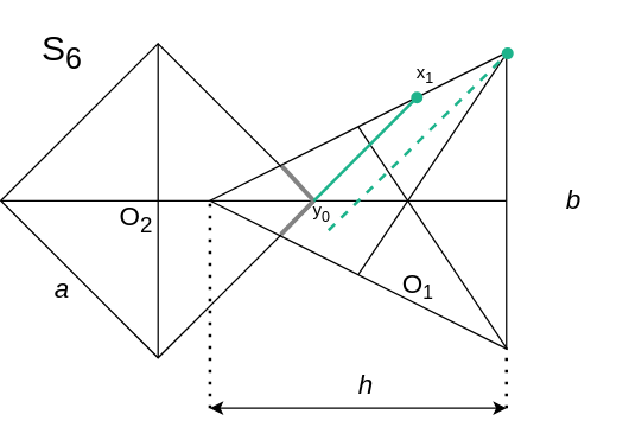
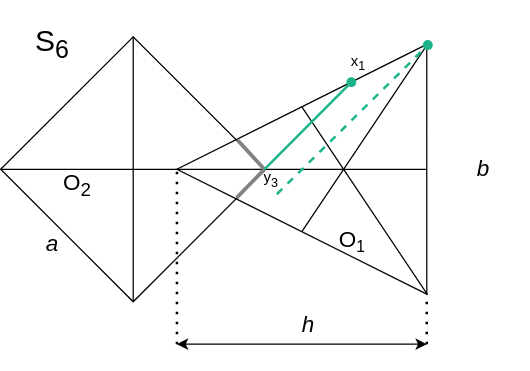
  <mxCell id="0" />
  <mxCell id="1" parent="0" />
  <mxCell id="2" value="" style="triangle;whiteSpace=wrap;html=1;fillColor=none;rotation=-180;" parent="1" vertex="1"><mxGeometry x="140" y="35" width="200" height="200" as="geometry" /></mxCell>
  <mxCell id="3" value="" style="endArrow=none;html=1;rounded=0;startArrow=none;startFill=0;endFill=0;" parent="1" edge="1"><mxGeometry width="50" height="50" relative="1" as="geometry"><mxPoint x="210" y="135" as="sourcePoint" /><mxPoint x="340" y="135" as="targetPoint" /></mxGeometry></mxCell>
  <mxCell id="4" value="" style="whiteSpace=wrap;html=1;aspect=fixed;fillColor=none;rotation=45;" parent="1" vertex="1"><mxGeometry x="30" y="60" width="150" height="150" as="geometry" /></mxCell>
  <mxCell id="5" value="" style="endArrow=none;html=1;rounded=0;entryX=0.5;entryY=1;entryDx=0;entryDy=0;exitX=-0.003;exitY=-0.002;exitDx=0;exitDy=0;exitPerimeter=0;" parent="1" source="2" target="2" edge="1"><mxGeometry width="50" height="50" relative="1" as="geometry"><mxPoint x="250" y="335" as="sourcePoint" /><mxPoint x="300" y="285" as="targetPoint" /></mxGeometry></mxCell>
  <mxCell id="6" value="" style="endArrow=none;html=1;rounded=0;exitX=0.5;exitY=0;exitDx=0;exitDy=0;entryX=-0.001;entryY=0.998;entryDx=0;entryDy=0;entryPerimeter=0;" parent="1" source="2" target="2" edge="1"><mxGeometry width="50" height="50" relative="1" as="geometry"><mxPoint x="320" y="175" as="sourcePoint" /><mxPoint x="370" y="125" as="targetPoint" /></mxGeometry></mxCell>
  <mxCell id="7" value="" style="endArrow=none;html=1;rounded=0;exitX=0;exitY=1;exitDx=0;exitDy=0;entryX=1;entryY=0;entryDx=0;entryDy=0;" parent="1" source="4" target="4" edge="1"><mxGeometry width="50" height="50" relative="1" as="geometry"><mxPoint x="150" y="185" as="sourcePoint" /><mxPoint x="200" y="135" as="targetPoint" /></mxGeometry></mxCell>
  <mxCell id="8" value="" style="endArrow=none;html=1;rounded=0;exitX=0;exitY=0;exitDx=0;exitDy=0;entryX=1;entryY=1;entryDx=0;entryDy=0;" parent="1" source="4" target="4" edge="1"><mxGeometry width="50" height="50" relative="1" as="geometry"><mxPoint x="10" y="125" as="sourcePoint" /><mxPoint x="60" y="75" as="targetPoint" /></mxGeometry></mxCell>
  <mxCell id="9" value="&lt;span style=&quot;font-size: 24px&quot;&gt;S&lt;sub&gt;6&lt;/sub&gt;&lt;/span&gt;" style="text;html=1;align=center;verticalAlign=middle;resizable=0;points=[];autosize=1;strokeColor=none;fillColor=none;" parent="1" vertex="1"><mxGeometry x="20" y="20" width="40" height="30" as="geometry" /></mxCell>
- <mxCell id="10" value="&lt;font style=&quot;font-size: 18px&quot;&gt;O&lt;sub&gt;2&lt;/sub&gt;&lt;/font&gt;" style="text;html=1;align=center;verticalAlign=middle;resizable=0;points=[];autosize=1;strokeColor=none;fillColor=none;fontSize=24;" parent="1" vertex="1"><mxGeometry x="70" y="125" width="40" height="40" as="geometry" /></mxCell>
+ <mxCell id="10" value="&lt;font style=&quot;font-size: 18px&quot;&gt;O&lt;sub&gt;2&lt;/sub&gt;&lt;/font&gt;" style="text;html=1;align=center;verticalAlign=middle;resizable=0;points=[];autosize=1;strokeColor=none;fillColor=none;fontSize=24;" parent="1" vertex="1"><mxGeometry x="40" y="125" width="40" height="40" as="geometry" /></mxCell>
  <mxCell id="11" value="&lt;font style=&quot;font-size: 18px&quot;&gt;O&lt;/font&gt;&lt;font style=&quot;font-size: 15px&quot;&gt;&lt;sub&gt;1&lt;/sub&gt;&lt;/font&gt;" style="text;html=1;align=center;verticalAlign=middle;resizable=0;points=[];autosize=1;strokeColor=none;fillColor=none;fontSize=24;" parent="1" vertex="1"><mxGeometry x="260" y="170" width="40" height="40" as="geometry" /></mxCell>
  <mxCell id="12" value="&lt;i&gt;a&lt;/i&gt;" style="text;html=1;align=center;verticalAlign=middle;resizable=0;points=[];autosize=1;strokeColor=none;fillColor=none;fontSize=18;" parent="1" vertex="1"><mxGeometry x="25" y="180" width="30" height="30" as="geometry" /></mxCell>
  <mxCell id="13" value="&lt;i&gt;b&lt;/i&gt;" style="text;html=1;align=center;verticalAlign=middle;resizable=0;points=[];autosize=1;strokeColor=none;fillColor=none;fontSize=18;" parent="1" vertex="1"><mxGeometry x="370" y="120" width="30" height="30" as="geometry" /></mxCell>
  <mxCell id="14" value="" style="endArrow=none;dashed=1;html=1;dashPattern=1 3;strokeWidth=2;rounded=0;fontSize=18;entryX=1;entryY=0.5;entryDx=0;entryDy=0;" parent="1" target="2" edge="1"><mxGeometry width="50" height="50" relative="1" as="geometry"><mxPoint x="140" y="275" as="sourcePoint" /><mxPoint x="230" y="245" as="targetPoint" /></mxGeometry></mxCell>
  <mxCell id="15" value="" style="endArrow=none;dashed=1;html=1;dashPattern=1 3;strokeWidth=2;rounded=0;fontSize=18;entryX=0;entryY=0.002;entryDx=0;entryDy=0;entryPerimeter=0;" parent="1" target="2" edge="1"><mxGeometry width="50" height="50" relative="1" as="geometry"><mxPoint x="340" y="275" as="sourcePoint" /><mxPoint x="304.84" y="145" as="targetPoint" /></mxGeometry></mxCell>
  <mxCell id="16" value="" style="endArrow=classic;startArrow=classic;html=1;rounded=0;fontSize=18;" parent="1" edge="1"><mxGeometry width="50" height="50" relative="1" as="geometry"><mxPoint x="140" y="275" as="sourcePoint" /><mxPoint x="340" y="275" as="targetPoint" /></mxGeometry></mxCell>
  <mxCell id="17" value="&lt;i&gt;h&lt;/i&gt;" style="text;html=1;align=center;verticalAlign=middle;resizable=0;points=[];autosize=1;strokeColor=none;fillColor=none;fontSize=18;" parent="1" vertex="1"><mxGeometry x="230" y="245" width="30" height="30" as="geometry" /></mxCell>
  <mxCell id="18" value="" style="endArrow=none;html=1;rounded=0;exitX=0.783;exitY=-0.004;exitDx=0;exitDy=0;exitPerimeter=0;strokeWidth=3;fillColor=#f5f5f5;strokeColor=#828282;" parent="1" source="4" edge="1"><mxGeometry width="50" height="50" relative="1" as="geometry"><mxPoint x="160" y="55" as="sourcePoint" /><mxPoint x="210" y="135" as="targetPoint" /></mxGeometry></mxCell>
  <mxCell id="19" value="" style="endArrow=none;html=1;rounded=0;exitX=0.998;exitY=0.216;exitDx=0;exitDy=0;exitPerimeter=0;strokeWidth=3;fillColor=#f5f5f5;strokeColor=#828282;" parent="1" source="4" edge="1"><mxGeometry width="50" height="50" relative="1" as="geometry"><mxPoint x="199.429" y="122.09" as="sourcePoint" /><mxPoint x="210" y="135" as="targetPoint" /></mxGeometry></mxCell>
  <mxCell id="20" value="x&lt;sub&gt;1&lt;/sub&gt;" style="text;html=1;align=center;verticalAlign=middle;resizable=0;points=[];autosize=1;strokeColor=none;fillColor=none;" parent="1" vertex="1"><mxGeometry x="270" y="40" width="30" height="20" as="geometry" /></mxCell>
  <mxCell id="21" value="" style="endArrow=oval;html=1;rounded=0;entryX=-0.004;entryY=0.997;entryDx=0;entryDy=0;entryPerimeter=0;startArrow=none;startFill=0;endFill=1;fillColor=#d5e8d4;strokeColor=#1DB38B;strokeWidth=2;exitX=0.6;exitY=0.4;exitDx=0;exitDy=0;exitPerimeter=0;dashed=1;" parent="1" target="2" edge="1" source="2"><mxGeometry width="50" height="50" relative="1" as="geometry"><mxPoint x="200" y="125" as="sourcePoint" /><mxPoint x="220.57" y="105.2" as="targetPoint" /></mxGeometry></mxCell>
  <mxCell id="22" value="" style="endArrow=oval;html=1;rounded=0;startArrow=none;startFill=0;endFill=1;fillColor=#d5e8d4;strokeColor=#1DB38B;strokeWidth=2;exitX=0.6;exitY=0.4;exitDx=0;exitDy=0;exitPerimeter=0;entryX=0.302;entryY=0.848;entryDx=0;entryDy=0;entryPerimeter=0;" edge="1" parent="1" target="2"><mxGeometry width="50" height="50" relative="1" as="geometry"><mxPoint x="210" y="135" as="sourcePoint" /><mxPoint x="420" y="105" as="targetPoint" /></mxGeometry></mxCell>
- <mxCell id="23" value="y&lt;sub&gt;0&lt;br&gt;&lt;/sub&gt;" style="text;html=1;align=center;verticalAlign=middle;resizable=0;points=[];autosize=1;strokeColor=none;fillColor=none;" vertex="1" parent="1"><mxGeometry x="200" y="133" width="30" height="20" as="geometry" /></mxCell>
+ <mxCell id="23" value="y&lt;sub&gt;3&lt;br&gt;&lt;/sub&gt;" style="text;html=1;align=center;verticalAlign=middle;resizable=0;points=[];autosize=1;strokeColor=none;fillColor=none;" vertex="1" parent="1"><mxGeometry x="200" y="133" width="30" height="20" as="geometry" /></mxCell>
